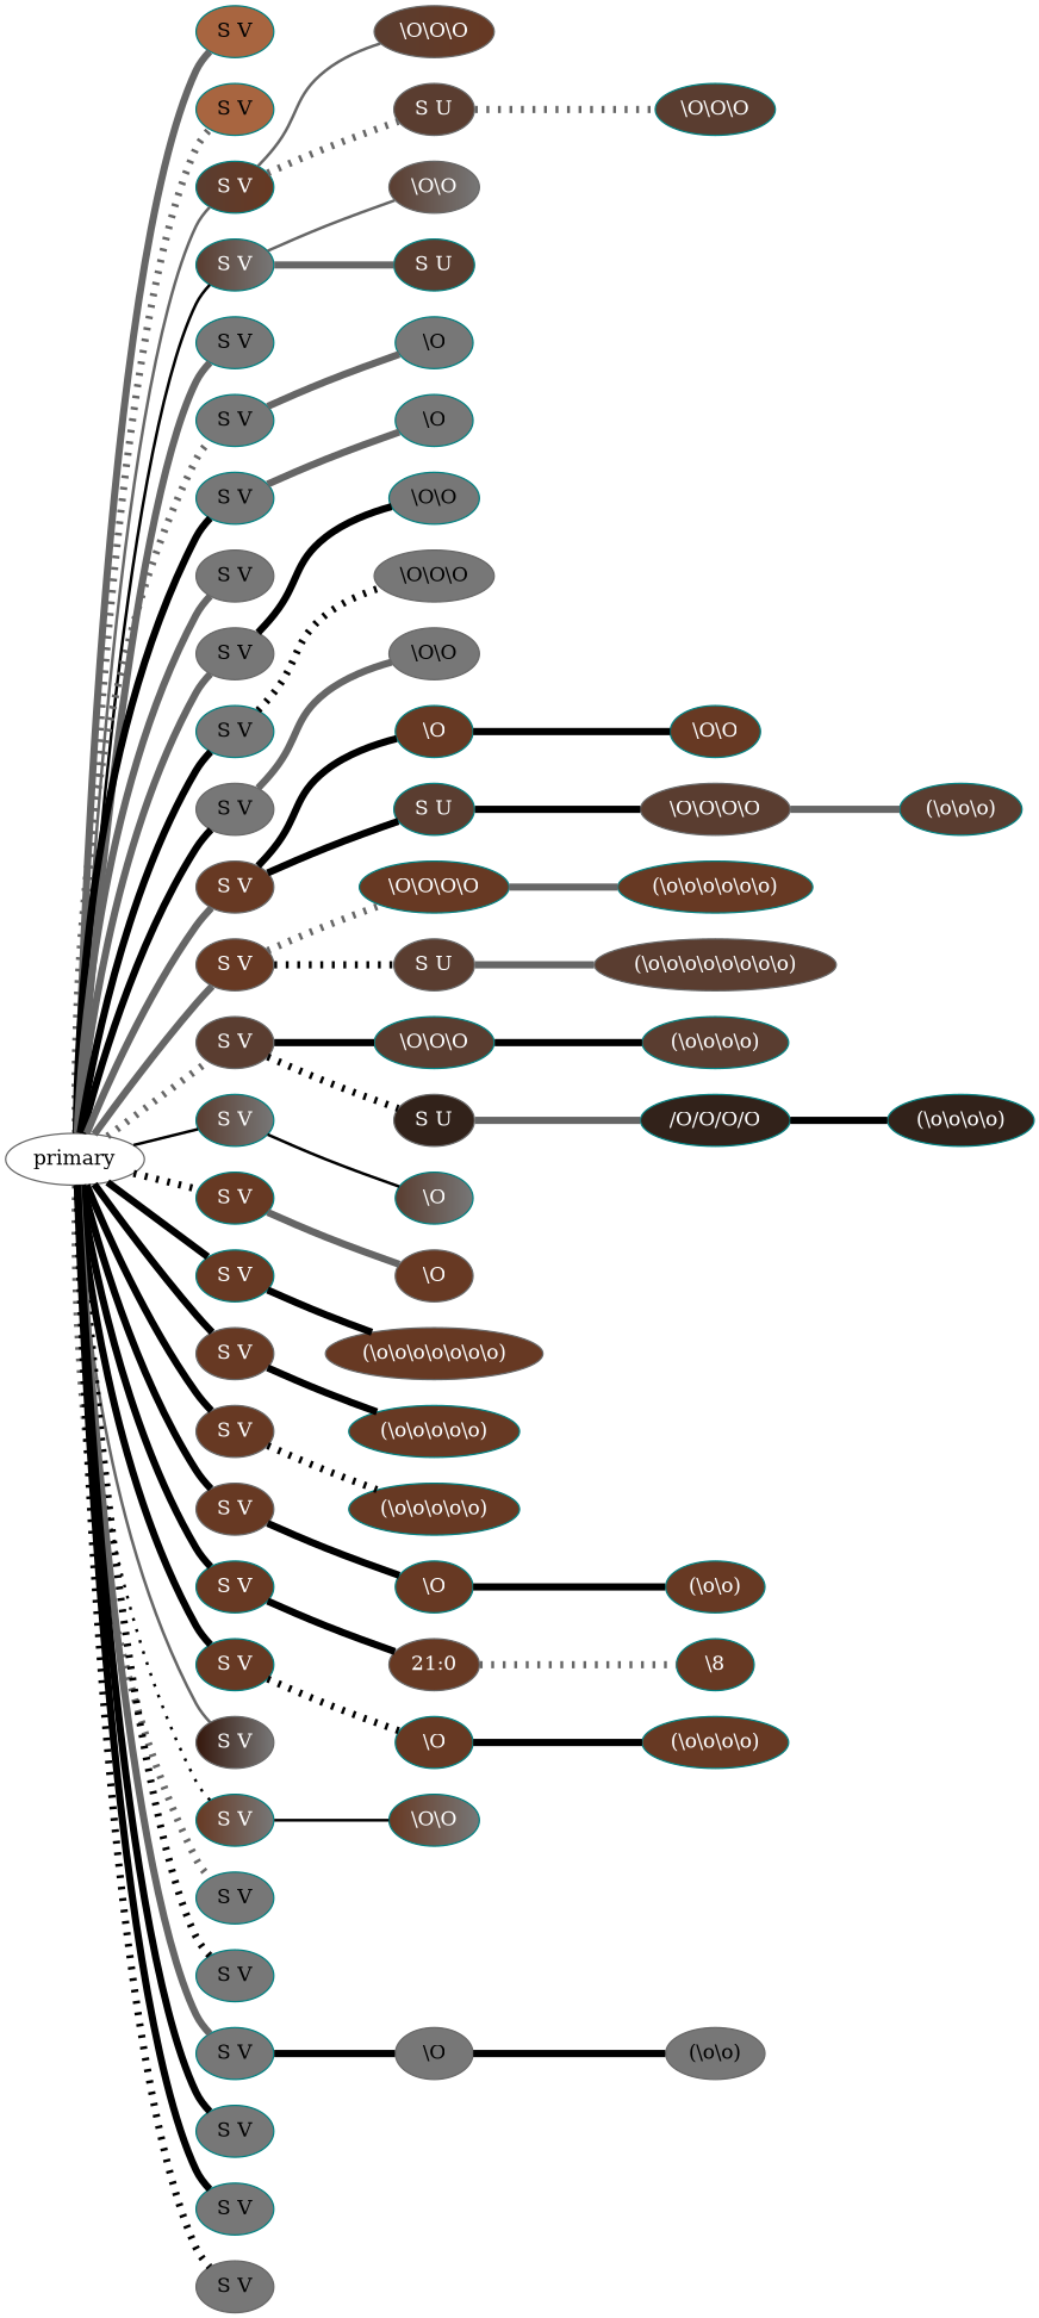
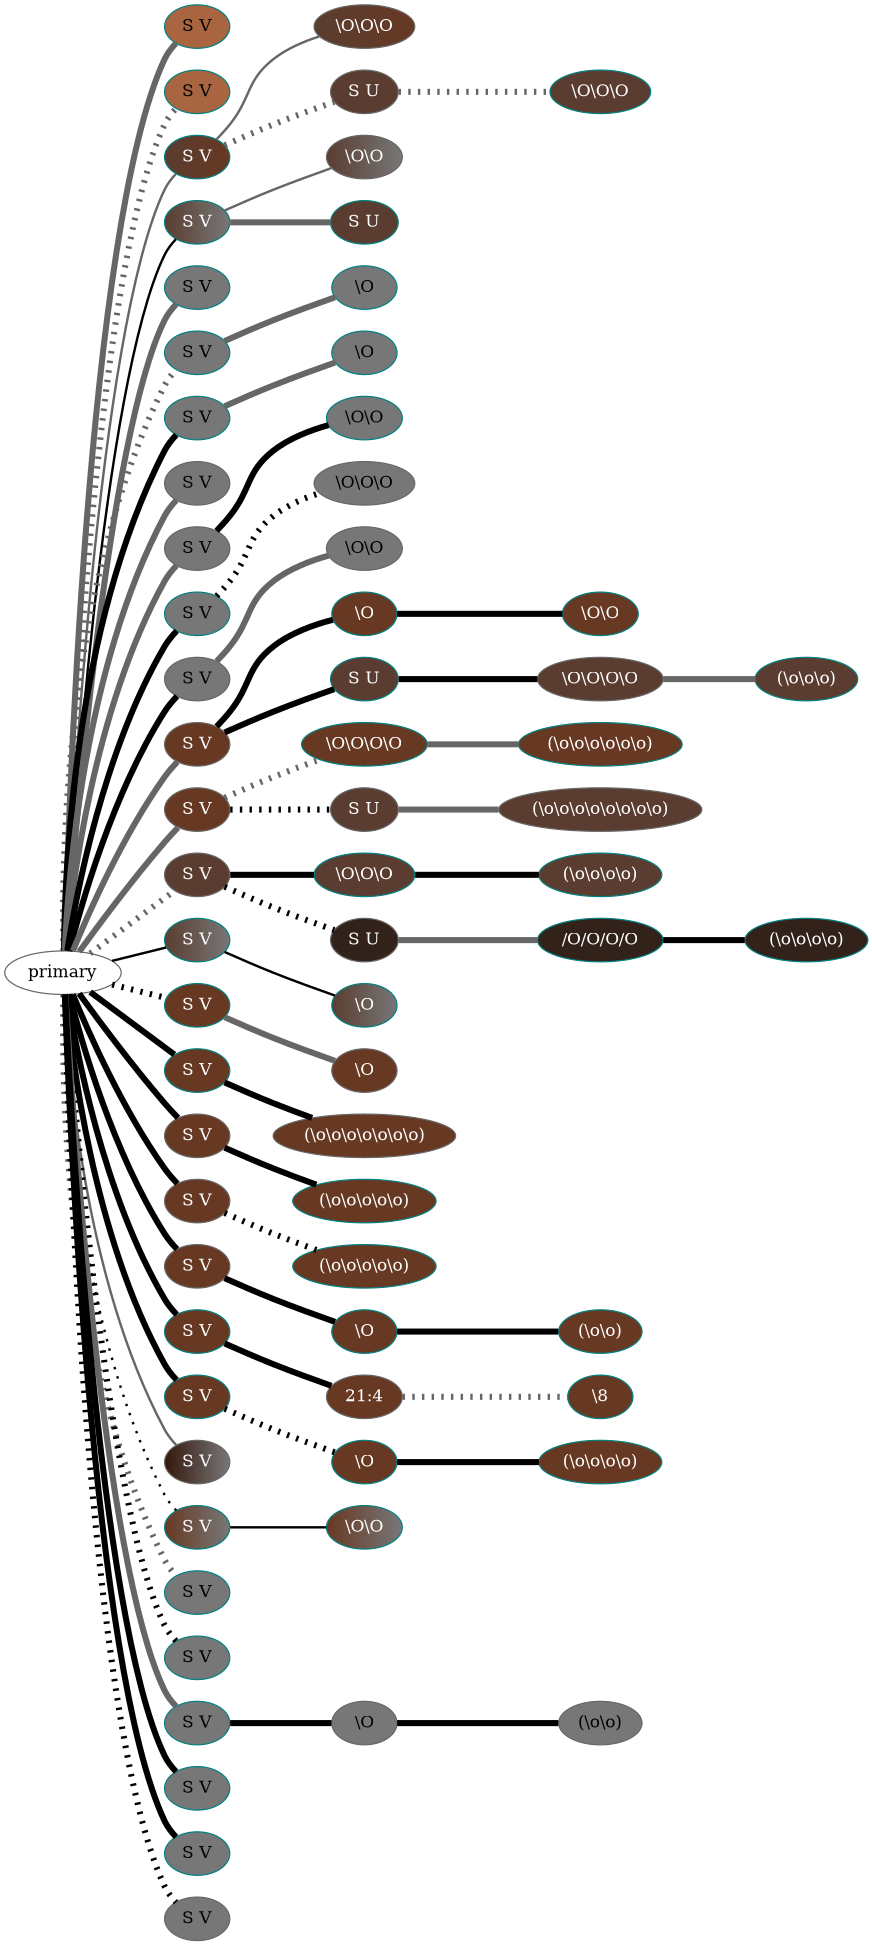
  graph {
    rankdir=LR
    node [fillcolor="#673923" fontcolor="#ffffff" pendant_ply=S qtype=pendant_node style=filled color=teal]
    edge [color=black penwidth=5 qtype=pendant_link style=bold]
    n1 [fillcolor="#A86540" fontcolor="#000000" label="S V" pendant_attach=V pendant_colors="#A86540" pendant_length=0.0]
    primary [color=gray40 fillcolor="" fontcolor="" pendant_ply="" qtype="" style=""]
    n3 [fillcolor="#A86540" fontcolor="#000000" label="S V" pendant_attach=V pendant_colors="#A86540" pendant_length=0.5]
    n4 [fillcolor="#5A3D30:#673923" label="S V" pendant_attach=V pendant_colors="#5A3D30:#673923" pendant_length=14.0]
    n5 [fillcolor="#5A3D30:#777777" label="S V" pendant_attach=V pendant_colors="#5A3D30:#777777" pendant_length=13.5]
    n6 [fillcolor="#777777" fontcolor="#000000" label="S V" pendant_attach=V pendant_colors="#777777" pendant_length=14.0]
    n7 [fillcolor="#777777" fontcolor="#000000" label="S V" pendant_attach=V pendant_colors="#777777" pendant_length=13.0]
    n8 [fillcolor="#777777" fontcolor="#000000" label="S V" pendant_attach=V pendant_colors="#777777" pendant_length=14.0]
    n9 [fillcolor="#777777" fontcolor="#000000" label="S V" pendant_attach=V pendant_colors="#777777" pendant_length=8.5 color=gray40]
    n10 [fillcolor="#777777" fontcolor="#000000" label="S V" pendant_attach=V pendant_colors="#777777" pendant_length=14.5 color=gray40]
    n11 [fillcolor="#777777" fontcolor="#000000" label="S V" pendant_attach=V pendant_colors="#777777" pendant_length=11.0]
    n12 [fillcolor="#777777" fontcolor="#000000" label="S V" pendant_attach=V pendant_colors="#777777" pendant_length=14.0 color=gray40]
    n13 [label="S V" pendant_attach=V pendant_colors="#673923" pendant_length=20.0 color=gray40]
    n14 [label="S V" pendant_attach=V pendant_colors="#673923" pendant_length=26.0 color=gray40]
    n15 [fillcolor="#5A3D30" label="S V" pendant_attach=V pendant_colors="#5A3D30" pendant_length=30.5 color=gray40]
    n16 [fillcolor="#5A3D30:#777777" label="S V" pendant_attach=V pendant_colors="#5A3D30:#777777" pendant_length=25.5]
    n17 [label="S V" pendant_attach=V pendant_colors="#673923" pendant_length=21.0]
    n18 [label="S V" pendant_attach=V pendant_colors="#673923" pendant_length=37.0]
    n19 [label="S V" pendant_attach=V pendant_colors="#673923" pendant_length=29.0 color=gray40]
    n20 [label="S V" pendant_attach=V pendant_colors="#673923" pendant_length=27.5 color=gray40]
    n21 [label="S V" pendant_attach=V pendant_colors="#673923" pendant_length=23.0 color=gray40]
    n22 [label="S V" pendant_attach=V pendant_colors="#673923" pendant_length=33.0]
    n23 [label="S V" pendant_attach=V pendant_colors="#673923" pendant_length=42.5]
    n24 [fillcolor="#35170C:#777777" label="S V" pendant_attach=V pendant_colors="#35170C:#777777" pendant_length=2.5 color=gray40]
    n25 [fillcolor="#673923:#777777" label="S V" pendant_attach=V pendant_colors="#673923:#777777" pendant_length=33.0]
    n26 [fillcolor="#777777" fontcolor="#000000" label="S V" pendant_attach=V pendant_colors="#777777" pendant_length=4.0]
    n27 [fillcolor="#777777" fontcolor="#000000" label="S V" pendant_attach=V pendant_colors="#777777" pendant_length=4.0]
    n28 [fillcolor="#777777" fontcolor="#000000" label="S V" pendant_attach=V pendant_colors="#777777" pendant_length=29.5]
    n29 [fillcolor="#777777" fontcolor="#000000" label="S V" pendant_attach=V pendant_colors="#777777" pendant_length=3.0]
    n30 [fillcolor="#777777" fontcolor="#000000" label="S V" pendant_attach=V pendant_colors="#777777" pendant_length=10.0]
    n31 [fillcolor="#777777" fontcolor="#000000" label="S V" pendant_attach=V pendant_colors="#777777" pendant_length=12.0 color=gray40]
    n32 [fillcolor="#5A3D30:#673923" knot_position=9.0 knot_spin=Z knot_type=S knot_value=3 label="\\O\\O\\O" qtype=knot_node color=gray40 pendant_ply=""]
    n33 [fillcolor="#5A3D30" label="S U" pendant_attach=U pendant_colors="#5A3D30" pendant_length=7.5 color=gray40]
    n34 [fillcolor="#5A3D30" knot_position=3.0 knot_spin=Z knot_type=S knot_value=3 label="\\O\\O\\O" qtype=knot_node pendant_ply=""]
    n35 [fillcolor="#5A3D30:#777777" knot_position=9.0 knot_spin=Z knot_type=S knot_value=2 label="\\O\\O" qtype=knot_node color=gray40 pendant_ply=""]
    n36 [fillcolor="#5A3D30" label="S U" pendant_attach=U pendant_colors="#5A3D30" pendant_length=6.5]
    n37 [fillcolor="#777777" fontcolor="#000000" knot_position=9.5 knot_spin=Z knot_type=S knot_value=1 label="\\O" qtype=knot_node pendant_ply=""]
    n38 [fillcolor="#777777" fontcolor="#000000" knot_position=9.5 knot_spin=Z knot_type=S knot_value=1 label="\\O" qtype=knot_node pendant_ply=""]
    n39 [fillcolor="#777777" fontcolor="#000000" knot_position=10.0 knot_spin=Z knot_type=S knot_value=2 label="\\O\\O" qtype=knot_node pendant_ply=""]
    n40 [fillcolor="#777777" fontcolor="#000000" knot_position=10.0 knot_spin=Z knot_type=S knot_value=3 label="\\O\\O\\O" qtype=knot_node color=gray40 pendant_ply=""]
    n41 [fillcolor="#777777" fontcolor="#000000" knot_position=13.0 knot_spin=Z knot_type=S knot_value=2 label="\\O\\O" qtype=knot_node color=gray40 pendant_ply=""]
    n42 [knot_position=3.5 knot_spin=Z knot_type=S knot_value=1 label="\\O" qtype=knot_node pendant_ply=""]
    n43 [fillcolor="#5A3D30" label="S U" pendant_attach=U pendant_colors="#5A3D30" pendant_length=15.5]
    n44 [knot_position=10.5 knot_spin=Z knot_type=S knot_value=2 label="\\O\\O" qtype=knot_node pendant_ply=""]
    n45 [fillcolor="#5A3D30" knot_position=4.5 knot_spin=Z knot_type=S knot_value=4 label="\\O\\O\\O\\O" qtype=knot_node color=gray40 pendant_ply=""]
    n46 [fillcolor="#5A3D30" knot_position=13.5 knot_spin=Z knot_type=L knot_value=3 label="(\\o\\o\\o)" qtype=knot_node pendant_ply=""]
    n47 [knot_position=11.5 knot_spin=Z knot_type=S knot_value=4 label="\\O\\O\\O\\O" qtype=knot_node pendant_ply=""]
    n48 [fillcolor="#5A3D30" label="S U" pendant_attach=U pendant_colors="#5A3D30" pendant_length=21.5 color=gray40]
    n49 [knot_position=20.5 knot_spin=Z knot_type=L knot_value=6 label="(\\o\\o\\o\\o\\o\\o)" qtype=knot_node pendant_ply=""]
    n50 [fillcolor="#5A3D30" knot_position=14.0 knot_spin=Z knot_type=L knot_value=8 label="(\\o\\o\\o\\o\\o\\o\\o\\o)" qtype=knot_node color=gray40 pendant_ply=""]
    n51 [fillcolor="#5A3D30" knot_position=4.5 knot_spin=Z knot_type=S knot_value=3 label="\\O\\O\\O" qtype=knot_node pendant_ply=""]
    n52 [fillcolor="#32221A" label="S U" pendant_attach=U pendant_colors="#32221A" pendant_length=21.5 color=gray40]
    n53 [fillcolor="#5A3D30" knot_position=20.5 knot_spin=Z knot_type=L knot_value=4 label="(\\o\\o\\o\\o)" qtype=knot_node pendant_ply=""]
    n54 [fillcolor="#32221A" knot_position=4.5 knot_spin=S knot_type=S knot_value=4 label="/O/O/O/O" qtype=knot_node pendant_ply=""]
    n55 [fillcolor="#32221A" knot_position=13.0 knot_spin=Z knot_type=L knot_value=4 label="(\\o\\o\\o\\o)" qtype=knot_node pendant_ply=""]
    n56 [fillcolor="#5A3D30:#777777" knot_position=11.5 knot_spin=Z knot_type=S knot_value=1 label="\\O" qtype=knot_node pendant_ply=""]
    n57 [knot_position=11.5 knot_spin=Z knot_type=S knot_value=1 label="\\O" qtype=knot_node color=gray40 pendant_ply=""]
    n58 [knot_position=21.0 knot_spin=Z knot_type=L knot_value=7 label="(\\o\\o\\o\\o\\o\\o\\o)" qtype=knot_node color=gray40 pendant_ply=""]
    n59 [knot_position=20.0 knot_spin=Z knot_type=L knot_value=5 label="(\\o\\o\\o\\o\\o)" qtype=knot_node pendant_ply=""]
    n60 [knot_position=19.5 knot_spin=Z knot_type=L knot_value=5 label="(\\o\\o\\o\\o\\o)" qtype=knot_node pendant_ply=""]
    n61 [knot_position=12.0 knot_spin=Z knot_type=S knot_value=1 label="\\O" qtype=knot_node pendant_ply=""]
    n62 [knot_position=20.5 knot_spin=Z knot_type=L knot_value=2 label="(\\o\\o)" qtype=knot_node pendant_ply=""]
-   "21:0" [knot_position=12.0 knot_spin=Z knot_value=1 qtype=knot_node color=gray40 pendant_ply=""]
+   "21:0" [knot_position=12.0 knot_spin=Z knot_value=1 qtype=knot_node color=gray40 label="21:4" pendant_ply=""]
    n64 [knot_position=21.0 knot_spin=Z knot_type=E knot_value=1 label="\\8" qtype=knot_node pendant_ply=""]
    n65 [knot_position=12.5 knot_spin=Z knot_type=S knot_value=1 label="\\O" qtype=knot_node pendant_ply=""]
    n66 [knot_position=22.0 knot_spin=Z knot_type=L knot_value=4 label="(\\o\\o\\o\\o)" qtype=knot_node pendant_ply=""]
    n67 [fillcolor="#673923:#777777" knot_position=22.5 knot_spin=Z knot_type=S knot_value=2 label="\\O\\O" qtype=knot_node pendant_ply=""]
    n68 [fillcolor="#777777" fontcolor="#000000" knot_position=11.5 knot_spin=Z knot_type=S knot_value=1 label="\\O" qtype=knot_node color=gray40 pendant_ply=""]
    n69 [fillcolor="#777777" fontcolor="#000000" knot_position=22.0 knot_spin=Z knot_type=L knot_value=2 label="(\\o\\o)" qtype=knot_node color=gray40 pendant_ply=""]
    primary -- n1 [color=gray40 style=solid]
    primary -- n3 [color=gray40 style=dotted]
    primary -- n4 [color=gray40 penwidth=2]
    primary -- n5 [penwidth=2 style=solid]
    primary -- n6 [color=gray40]
    primary -- n7 [color=gray40 style=dotted]
    primary -- n8 [style=solid]
    primary -- n9 [color=gray40 style=solid]
    primary -- n10 [color=gray40 style=solid]
    primary -- n11
    primary -- n12
    primary -- n13 [color=gray40]
    primary -- n14 [color=gray40]
    primary -- n15 [color=gray40 style=dotted]
    primary -- n16 [penwidth=2 style=solid]
    primary -- n17 [style=dotted]
    primary -- n18 [style=solid]
    primary -- n19
    primary -- n20 [style=solid]
    primary -- n21
    primary -- n22 [style=solid]
    primary -- n23
    primary -- n24 [color=gray40 penwidth=2]
    primary -- n25 [penwidth=2 style=dotted]
    primary -- n26 [color=gray40 style=dotted]
    primary -- n27 [style=dotted]
    primary -- n28 [color=gray40 style=solid]
    primary -- n29 [style=solid]
    primary -- n30
    primary -- n31 [style=dotted]
    n4 -- n32 [color=gray40 penwidth=2 qtype=knot_link]
    n4 -- n33 [color=gray40 style=dotted]
    n5 -- n35 [color=gray40 penwidth=2 qtype=knot_link]
    n5 -- n36 [color=gray40]
    n7 -- n37 [color=gray40 qtype=knot_link]
    n8 -- n38 [color=gray40 qtype=knot_link style=solid]
    n10 -- n39 [qtype=knot_link style=solid]
    n11 -- n40 [qtype=knot_link style=dotted]
    n12 -- n41 [color=gray40 qtype=knot_link]
    n13 -- n42 [qtype=knot_link style=solid]
    n13 -- n43
    n14 -- n47 [color=gray40 qtype=knot_link style=dotted]
    n14 -- n48 [style=dotted]
    n15 -- n51 [qtype=knot_link style=solid]
    n15 -- n52 [style=dotted]
    n16 -- n56 [penwidth=2 qtype=knot_link style=solid]
    n17 -- n57 [color=gray40 qtype=knot_link]
    n18 -- n58 [qtype=knot_link]
    n19 -- n59 [qtype=knot_link]
    n20 -- n60 [qtype=knot_link style=dotted]
    n21 -- n61 [qtype=knot_link style=solid]
    n22 -- "21:0" [qtype=knot_link style=solid]
    n23 -- n65 [qtype=knot_link style=dotted]
    n25 -- n67 [penwidth=2 qtype=knot_link]
    n28 -- n68 [qtype=knot_link]
    n33 -- n34 [color=gray40 qtype=knot_link style=dotted]
    n42 -- n44 [qtype=knot_link]
    n43 -- n45 [qtype=knot_link style=solid]
    n45 -- n46 [color=gray40 qtype=knot_link]
    n47 -- n49 [color=gray40 qtype=knot_link]
    n48 -- n50 [color=gray40 qtype=knot_link]
    n51 -- n53 [qtype=knot_link]
    n52 -- n54 [color=gray40 qtype=knot_link]
    n54 -- n55 [qtype=knot_link]
    n61 -- n62 [qtype=knot_link]
    "21:0" -- n64 [color=gray40 qtype=knot_link style=dotted]
    n65 -- n66 [qtype=knot_link]
    n68 -- n69 [qtype=knot_link]
  }
